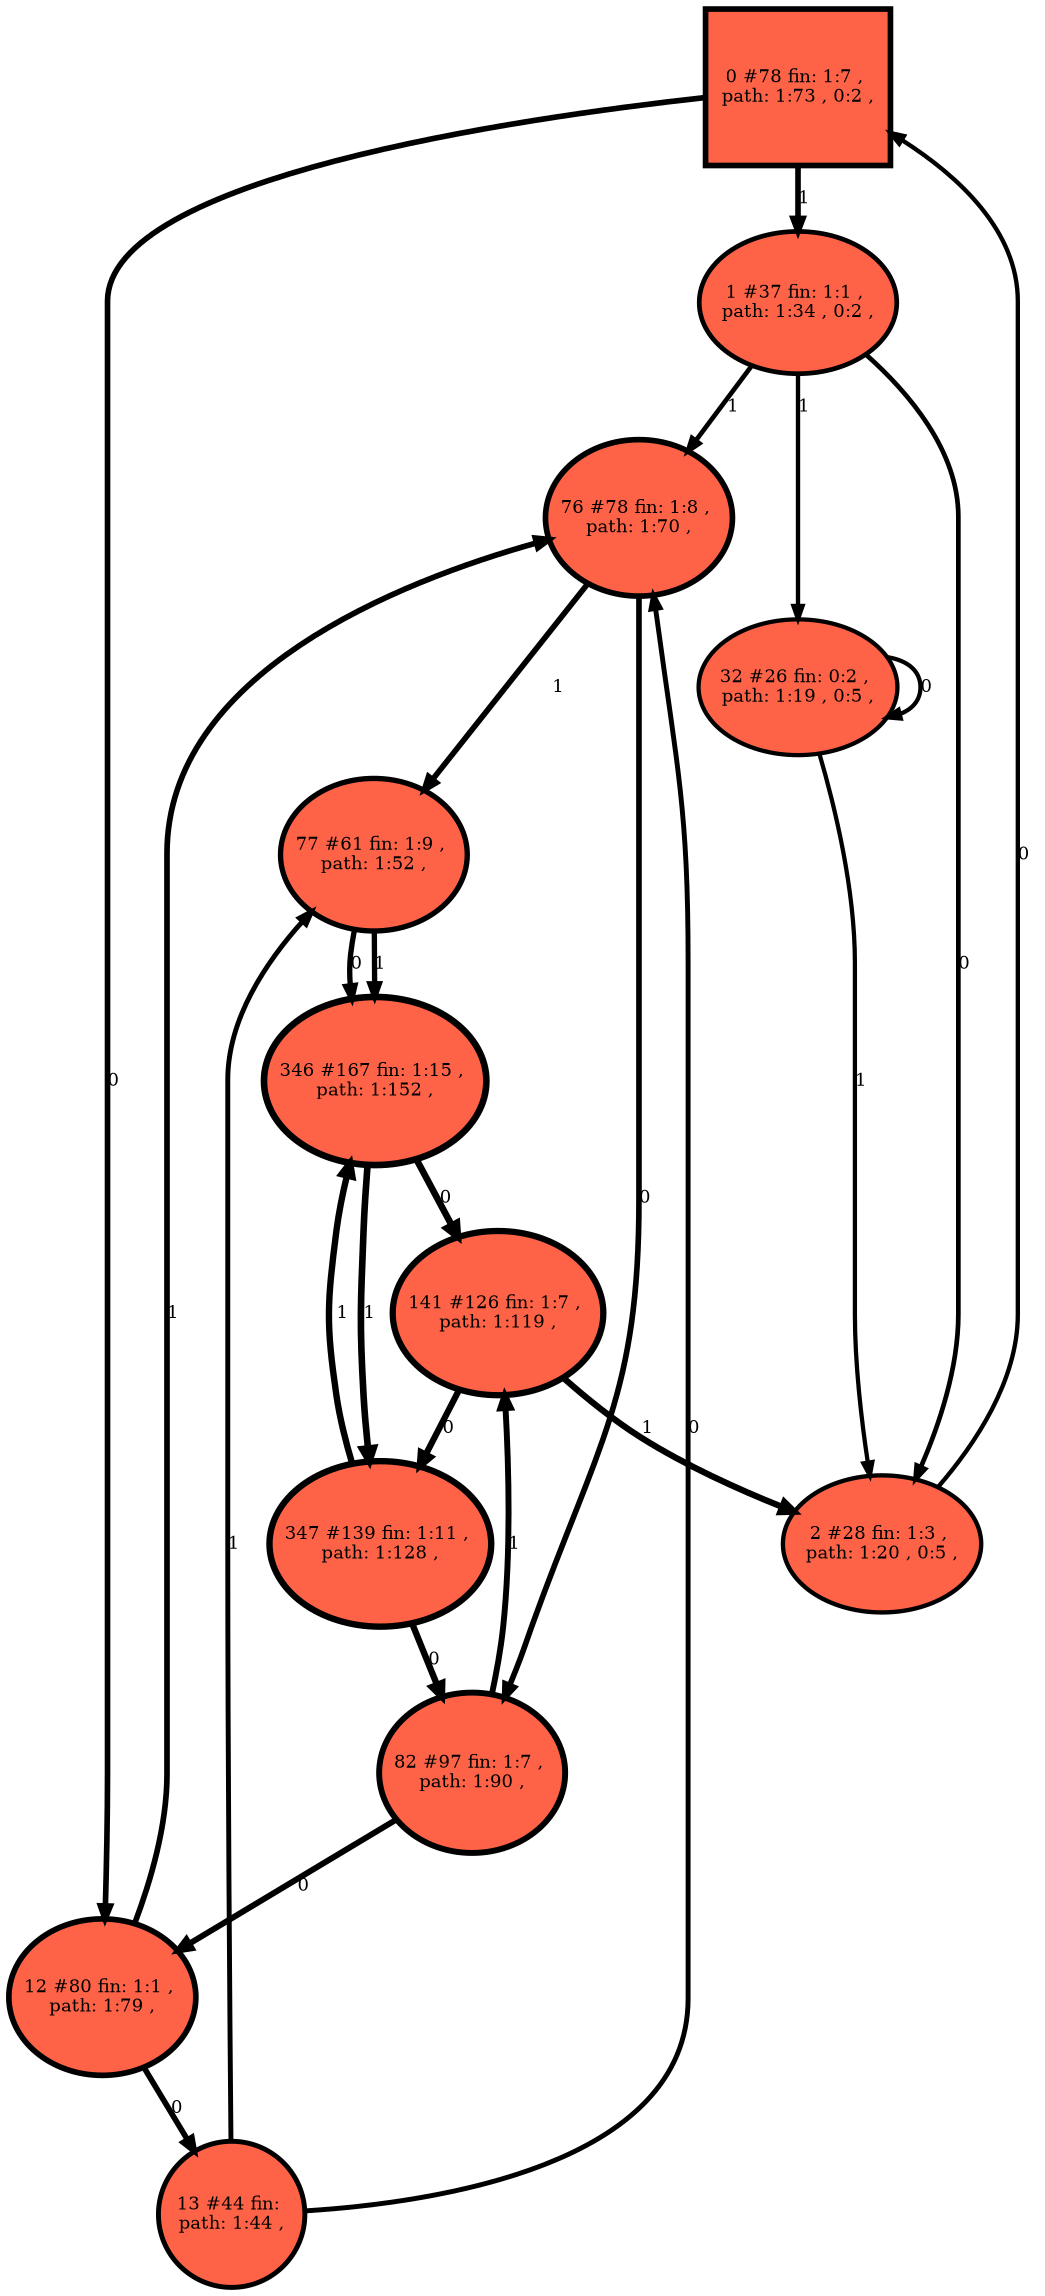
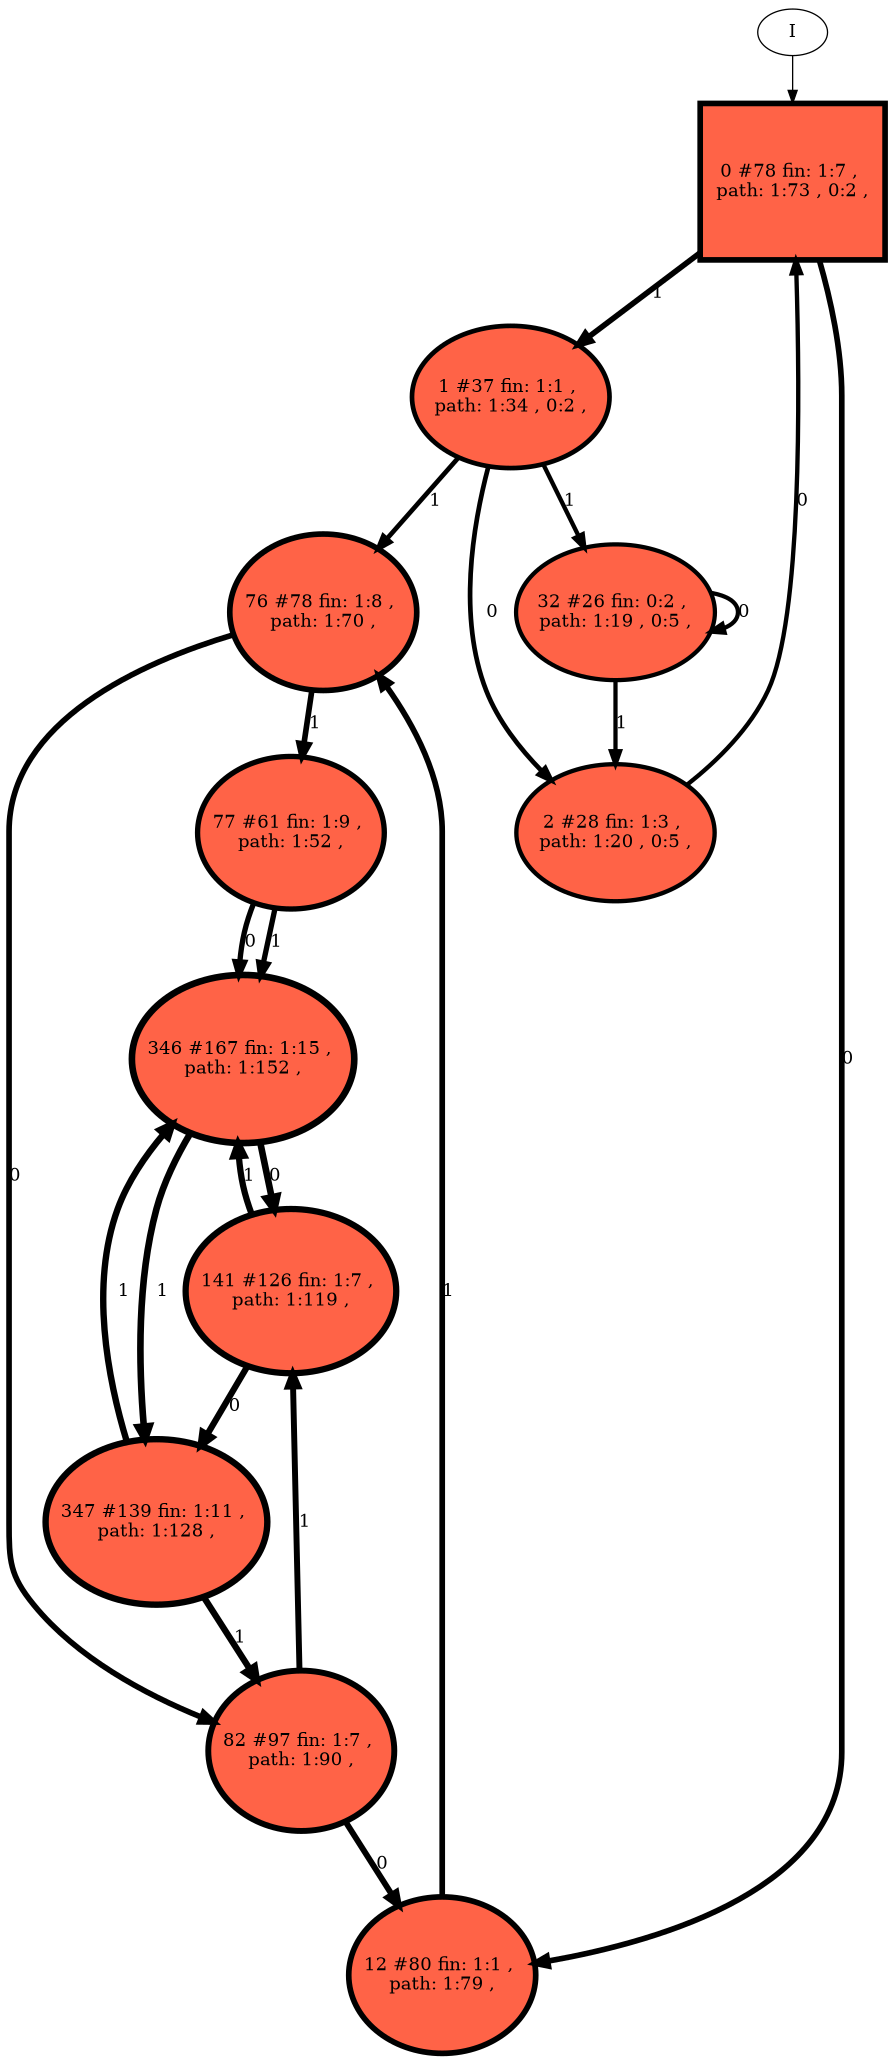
  digraph {
    fontname="DejaVu Serif"
    node [fillcolor=tomato fontname="DejaVu Serif" penwidth=4.36945 style=filled]
    edge [fontname="DejaVu Serif" penwidth=4.36945]
    n1 [height=1.68073 label="0 #78 fin: 1:7 , \n path: 1:73 , 0:2 , " shape=box width=1.68073]
    n2 [height=1.53419 label="1 #37 fin: 1:1 , \n path: 1:34 , 0:2 , " penwidth=3.63759 width=1.53419]
    n3 [height=1.68537 label="12 #80 fin: 1:1 , \n path: 1:79 , " penwidth=4.39445 width=1.68537]
    n4 [height=1.68073 label="76 #78 fin: 1:8 , \n path: 1:70 , " width=1.68073]
    n5 [height=1.47414 label="2 #28 fin: 1:3 , \n path: 1:20 , 0:5 , " penwidth=3.3673 width=1.47414]
    n6 [height=1.45765 label="32 #26 fin: 0:2 , \n path: 1:19 , 0:5 , " penwidth=3.29584 width=1.45765]
-   n7 [height=1.57 label="13 #44 fin: \n path: 1:44 , " penwidth=3.80666 width=1.57]
+   I [fillcolor="" penwidth="" style=""]
    n9 [height=1.63455 label="77 #61 fin: 1:9 , \n path: 1:52 , " penwidth=4.12713 width=1.63455]
    n10 [height=1.72008 label="82 #97 fin: 1:7 , \n path: 1:90 , " penwidth=4.58497 width=1.72008]
    n11 [height=1.81221 label="346 #167 fin: 1:15 , \n path: 1:152 , " penwidth=5.12396 width=1.81221]
    n12 [height=1.76545 label="141 #126 fin: 1:7 , \n path: 1:119 , " penwidth=4.84419 width=1.76545]
    n13 [height=1.78199 label="347 #139 fin: 1:11 , \n path: 1:128 , " penwidth=4.94164 width=1.78199]
    n1 -> n2 [label="1 "]
    n1 -> n3 [label="0 "]
    n2 -> n4 [label="1 " penwidth=3.63759]
    n2 -> n5 [label="0 " penwidth=3.63759]
    n2 -> n6 [label="1 " penwidth=3.3673]
    n3 -> n4 [label="1 " penwidth=4.39445]
-   n3 -> n7 [label="0 " penwidth=4.39445]
    n4 -> n9 [label="1 "]
    n4 -> n10 [label="0 "]
    n5 -> n1 [label="0 " penwidth=3.3673]
    n6 -> n5 [label="1 " penwidth=3.29584]
    n6 -> n6 [label="0 " penwidth=3.29584]
-   n7 -> n4 [label="0 " penwidth=3.80666]
-   n7 -> n9 [label="1 " penwidth=3.80666]
+   I -> n1 [penwidth=""]
    n9 -> n11 [label="1 " penwidth=4.12713]
    n9 -> n11 [label="0 " penwidth=4.12713]
    n10 -> n3 [label="0 " penwidth=4.58497]
    n10 -> n12 [label="1 " penwidth=4.58497]
    n11 -> n12 [label="0 " penwidth=5.12396]
    n11 -> n13 [label="1 " penwidth=5.12396]
-   n12 -> n5 [label="1 " penwidth=4.84419]
+   n12 -> n11 [label="1 " penwidth=4.84419]
    n12 -> n13 [label="0 " penwidth=4.84419]
-   n13 -> n10 [label="0 " penwidth=4.94164]
+   n13 -> n10 [label="1 " penwidth=4.94164]
    n13 -> n11 [label="1 " penwidth=4.94164]
  }
